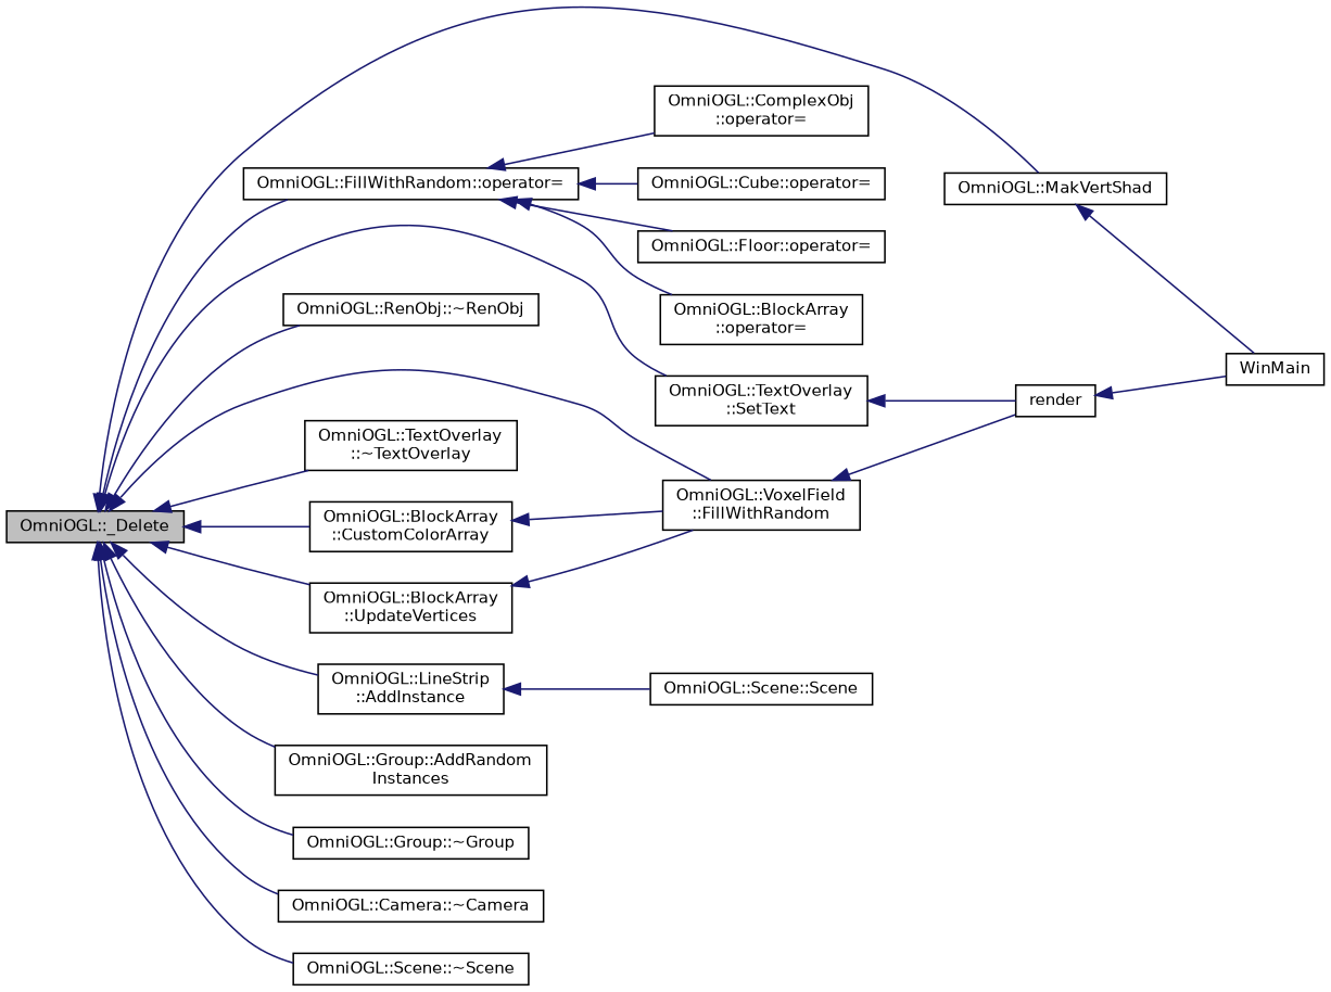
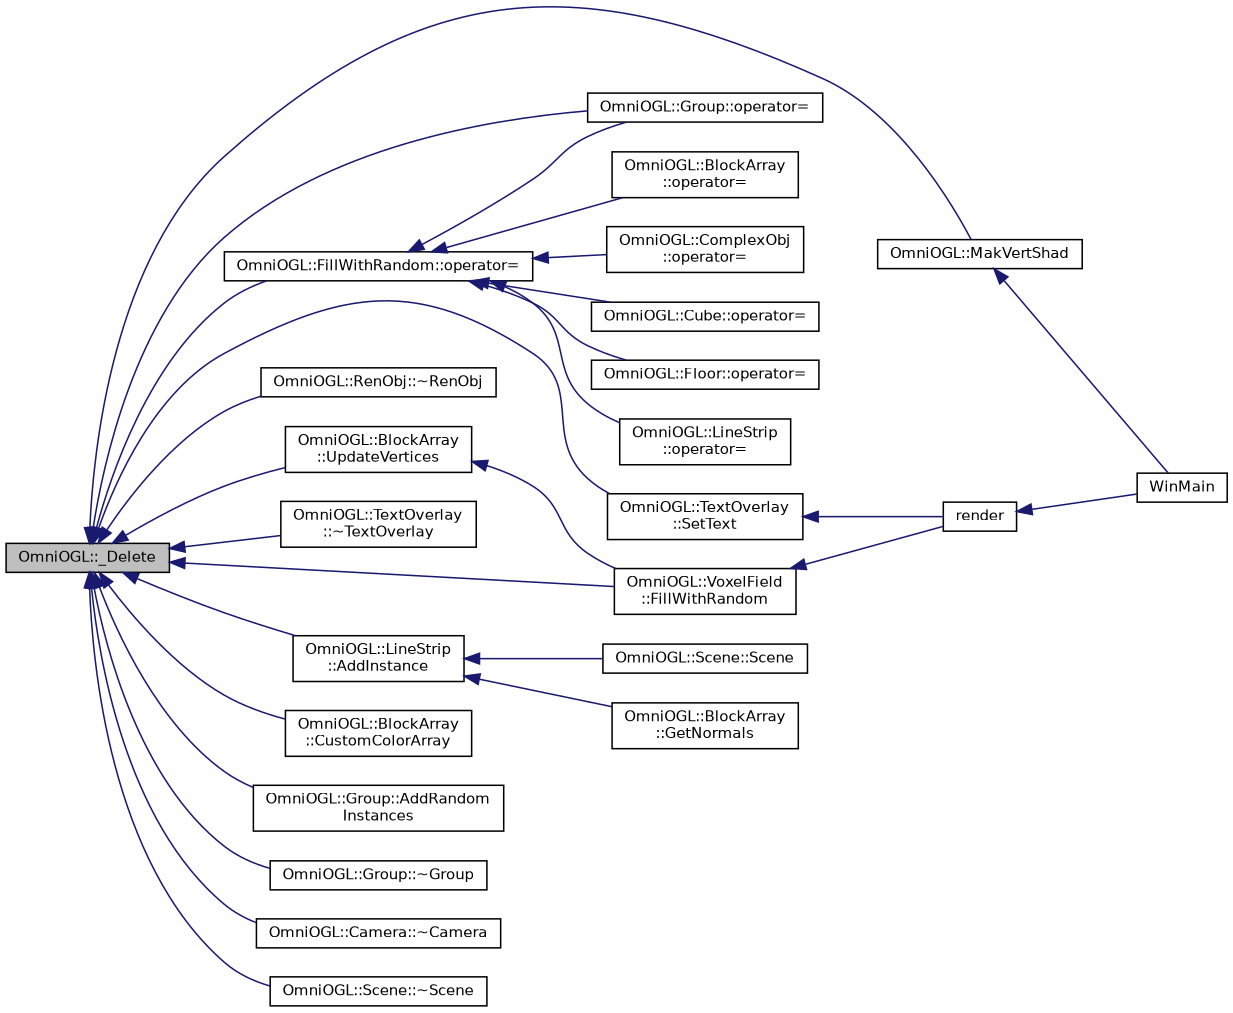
  digraph {
    rankdir=LR
    node [color=black fillcolor=white fontname=Helvetica fontsize=10 shape=record style=filled]
    edge [color=midnightblue dir=back fontname=Helvetica fontsize=10 labelfontname=Helvetica labelfontsize=10 style=solid]
    n1 [fillcolor=grey75 fontcolor=black height=0.2 label="OmniOGL::_Delete" width=0.4]
    n2 [height=0.2 label="OmniOGL::VoxelField\l::FillWithRandom" width=0.4]
    n3 [height=0.2 label="OmniOGL::MakVertShad" width=0.4]
    n4 [height=0.2 label="OmniOGL::FillWithRandom::operator=" width=0.4]
+   n5 [height=0.2 label="OmniOGL::Group::operator=" width=0.4]
    n6 [height=0.2 label="OmniOGL::RenObj::~RenObj" width=0.4]
    n7 [height=0.2 label="OmniOGL::TextOverlay\l::SetText" width=0.4]
    n8 [height=0.2 label="OmniOGL::TextOverlay\l::~TextOverlay" width=0.4]
    n9 [height=0.2 label="OmniOGL::LineStrip\l::AddInstance" width=0.4]
    n10 [height=0.2 label="OmniOGL::BlockArray\l::UpdateVertices" width=0.4]
    n11 [height=0.2 label="OmniOGL::BlockArray\l::CustomColorArray" width=0.4]
    n12 [height=0.2 label="OmniOGL::Group::AddRandom\lInstances" width=0.4]
    n13 [height=0.2 label="OmniOGL::Group::~Group" width=0.4]
    n14 [height=0.2 label="OmniOGL::Camera::~Camera" width=0.4]
    n15 [height=0.2 label="OmniOGL::Scene::~Scene" width=0.4]
    n16 [height=0.2 label=render width=0.4]
    n17 [height=0.2 label=WinMain width=0.4]
    n18 [height=0.2 label="OmniOGL::ComplexObj\l::operator=" width=0.4]
    n19 [height=0.2 label="OmniOGL::Cube::operator=" width=0.4]
    n20 [height=0.2 label="OmniOGL::Floor::operator=" width=0.4]
+   n21 [height=0.2 label="OmniOGL::LineStrip\l::operator=" width=0.4]
    n22 [height=0.2 label="OmniOGL::BlockArray\l::operator=" width=0.4]
+   n23 [height=0.2 label="OmniOGL::BlockArray\l::GetNormals" width=0.4]
    n24 [height=0.2 label="OmniOGL::Scene::Scene" width=0.4]
    n1 -> n2
    n1 -> n3
    n1 -> n4
+   n1 -> n5
    n1 -> n6
    n1 -> n7
    n1 -> n8
    n1 -> n9
    n1 -> n10
    n1 -> n11
    n1 -> n12
    n1 -> n13
    n1 -> n14
    n1 -> n15
    n2 -> n16
    n3 -> n17
+   n4 -> n5
    n4 -> n18
    n4 -> n19
    n4 -> n20
+   n4 -> n21
    n4 -> n22
    n7 -> n16
+   n9 -> n23
    n9 -> n24
    n10 -> n2
-   n11 -> n2
    n16 -> n17
  }
